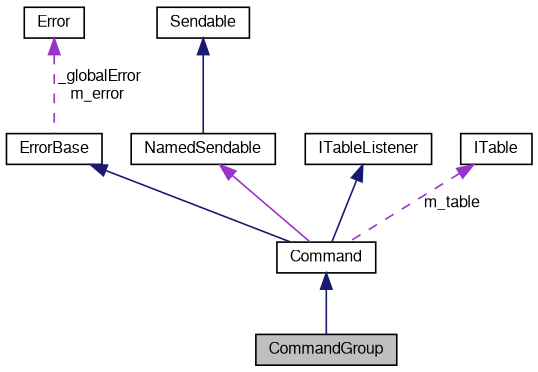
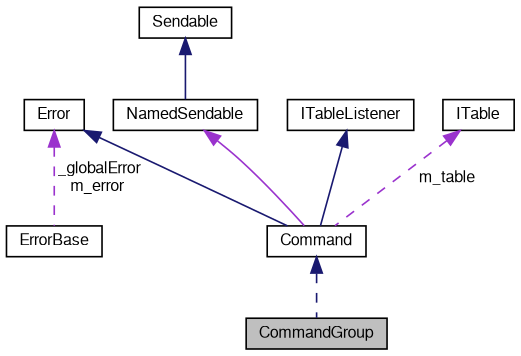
  digraph {
    node [color=black fontname=FreeSans fontsize=10 shape=record]
    edge [color=midnightblue dir=back fontname=FreeSans fontsize=10 labelfontname=FreeSans labelfontsize=10 style=solid]
    n1 [fillcolor=grey75 fontcolor=black height=0.2 label=CommandGroup style=filled width=0.4]
    n2 [height=0.2 label=Command width=0.4]
    n3 [height=0.2 label=ErrorBase width=0.4]
    n4 [height=0.2 label=Error width=0.4]
    n5 [height=0.2 label=NamedSendable width=0.4]
    n6 [height=0.2 label=Sendable width=0.4]
    n7 [height=0.2 label=ITableListener width=0.4]
    n8 [height=0.2 label=ITable width=0.4]
-   n2 -> n1
-   n3 -> n2
+   n2 -> n1 [style=dashed]
+   n4 -> n2
    n4 -> n3 [color=darkorchid3 label=" _globalError\nm_error" style=dashed]
    n5 -> n2 [color=darkorchid3]
    n6 -> n5
    n7 -> n2
    n8 -> n2 [color=darkorchid3 label=" m_table" style=dashed]
  }
